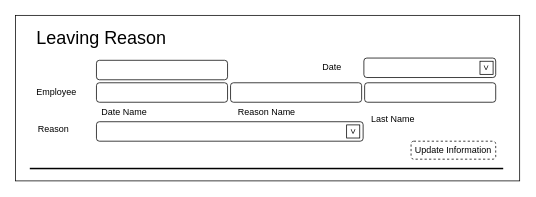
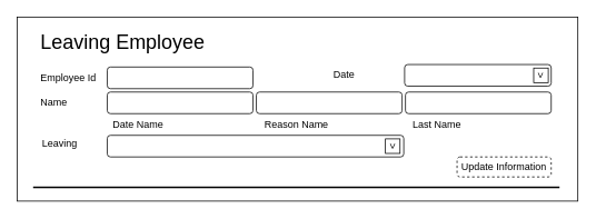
  <mxCell id="0" />
  <mxCell id="1" parent="0" />
  <mxCell id="2" value="" style="rounded=0;whiteSpace=wrap;html=1;" parent="1" vertex="1"><mxGeometry x="20" y="20" width="673" height="221" as="geometry" /></mxCell>
  <mxCell id="3" value="" style="rounded=1;whiteSpace=wrap;html=1;" parent="1" vertex="1"><mxGeometry x="128" y="80" width="175" height="26" as="geometry" /></mxCell>
- <mxCell id="5" value="Employee" style="text;html=1;strokeColor=none;fillColor=none;align=left;verticalAlign=middle;whiteSpace=wrap;rounded=0;" parent="1" vertex="1"><mxGeometry x="46" y="113" width="74" height="20" as="geometry" /></mxCell>
+ <mxCell id="4" value="Employee Id" style="text;html=1;strokeColor=none;fillColor=none;align=left;verticalAlign=middle;whiteSpace=wrap;rounded=0;" parent="1" vertex="1"><mxGeometry x="46" y="83" width="77" height="20" as="geometry" /></mxCell>
+ <mxCell id="5" value="Name" style="text;html=1;strokeColor=none;fillColor=none;align=left;verticalAlign=middle;whiteSpace=wrap;rounded=0;" parent="1" vertex="1"><mxGeometry x="46" y="113" width="74" height="20" as="geometry" /></mxCell>
  <mxCell id="6" value="" style="rounded=1;whiteSpace=wrap;html=1;" parent="1" vertex="1"><mxGeometry x="128" y="110" width="175" height="26" as="geometry" /></mxCell>
- <mxCell id="7" value="Date" style="text;html=1;strokeColor=none;fillColor=none;align=left;verticalAlign=middle;whiteSpace=wrap;rounded=0;" parent="1" vertex="1"><mxGeometry x="428" y="80" width="40" height="20" as="geometry" /></mxCell>
+ <mxCell id="7" value="Date" style="text;html=1;strokeColor=none;fillColor=none;align=left;verticalAlign=middle;whiteSpace=wrap;rounded=0;" parent="1" vertex="1"><mxGeometry x="398" y="80" width="40" height="20" as="geometry" /></mxCell>
  <mxCell id="8" value="" style="rounded=1;whiteSpace=wrap;html=1;" parent="1" vertex="1"><mxGeometry x="485" y="77" width="176" height="26" as="geometry" /></mxCell>
  <mxCell id="9" value="" style="rounded=1;whiteSpace=wrap;html=1;" parent="1" vertex="1"><mxGeometry x="307" y="110" width="175" height="26" as="geometry" /></mxCell>
  <mxCell id="10" value="Date Name" style="text;html=1;strokeColor=none;fillColor=none;align=left;verticalAlign=middle;whiteSpace=wrap;rounded=0;" parent="1" vertex="1"><mxGeometry x="133" y="139" width="74" height="20" as="geometry" /></mxCell>
  <mxCell id="11" value="" style="rounded=1;whiteSpace=wrap;html=1;" parent="1" vertex="1"><mxGeometry x="486" y="110" width="175" height="26" as="geometry" /></mxCell>
  <mxCell id="12" value="&amp;gt;" style="whiteSpace=wrap;html=1;aspect=fixed;align=center;rotation=90;" parent="1" vertex="1"><mxGeometry x="640" y="81.25" width="17.5" height="17.5" as="geometry" /></mxCell>
  <mxCell id="13" value="Update Information" style="rounded=1;whiteSpace=wrap;html=1;dashed=1;" parent="1" vertex="1"><mxGeometry x="548" y="188" width="113" height="24" as="geometry" /></mxCell>
  <mxCell id="14" value="" style="rounded=0;whiteSpace=wrap;html=1;" parent="1" vertex="1"><mxGeometry x="39.5" y="224" width="631" height="1" as="geometry" /></mxCell>
- <mxCell id="15" value="&lt;font style=&quot;font-size: 24px&quot;&gt;Leaving Reason&lt;/font&gt;" style="text;html=1;strokeColor=none;fillColor=none;align=left;verticalAlign=middle;whiteSpace=wrap;rounded=0;" parent="1" vertex="1"><mxGeometry x="46" y="41" width="416" height="20" as="geometry" /></mxCell>
+ <mxCell id="15" value="&lt;font style=&quot;font-size: 24px&quot;&gt;Leaving Employee&lt;/font&gt;" style="text;html=1;strokeColor=none;fillColor=none;align=left;verticalAlign=middle;whiteSpace=wrap;rounded=0;" parent="1" vertex="1"><mxGeometry x="46" y="41" width="416" height="20" as="geometry" /></mxCell>
  <mxCell id="16" value="Reason Name" style="text;html=1;strokeColor=none;fillColor=none;align=left;verticalAlign=middle;whiteSpace=wrap;rounded=0;" parent="1" vertex="1"><mxGeometry x="315" y="139" width="80" height="20" as="geometry" /></mxCell>
- <mxCell id="17" value="Last Name" style="text;html=1;strokeColor=none;fillColor=none;align=left;verticalAlign=middle;whiteSpace=wrap;rounded=0;" parent="1" vertex="1"><mxGeometry x="493" y="149" width="74" height="20" as="geometry" /></mxCell>
- <mxCell id="18" value="Reason" style="text;html=1;strokeColor=none;fillColor=none;align=left;verticalAlign=middle;whiteSpace=wrap;rounded=0;" vertex="1" parent="1"><mxGeometry x="47.5" y="162" width="74" height="20" as="geometry" /></mxCell>
+ <mxCell id="17" value="Last Name" style="text;html=1;strokeColor=none;fillColor=none;align=left;verticalAlign=middle;whiteSpace=wrap;rounded=0;" parent="1" vertex="1"><mxGeometry x="493" y="139" width="74" height="20" as="geometry" /></mxCell>
+ <mxCell id="18" value="Leaving" style="text;html=1;strokeColor=none;fillColor=none;align=left;verticalAlign=middle;whiteSpace=wrap;rounded=0;" vertex="1" parent="1"><mxGeometry x="47.5" y="162" width="74" height="20" as="geometry" /></mxCell>
  <mxCell id="19" value="" style="rounded=1;whiteSpace=wrap;html=1;" vertex="1" parent="1"><mxGeometry x="128" y="162" width="356" height="26" as="geometry" /></mxCell>
  <mxCell id="20" value="&amp;gt;" style="whiteSpace=wrap;html=1;aspect=fixed;align=center;rotation=90;" vertex="1" parent="1"><mxGeometry x="462" y="166.25" width="17.5" height="17.5" as="geometry" /></mxCell>
